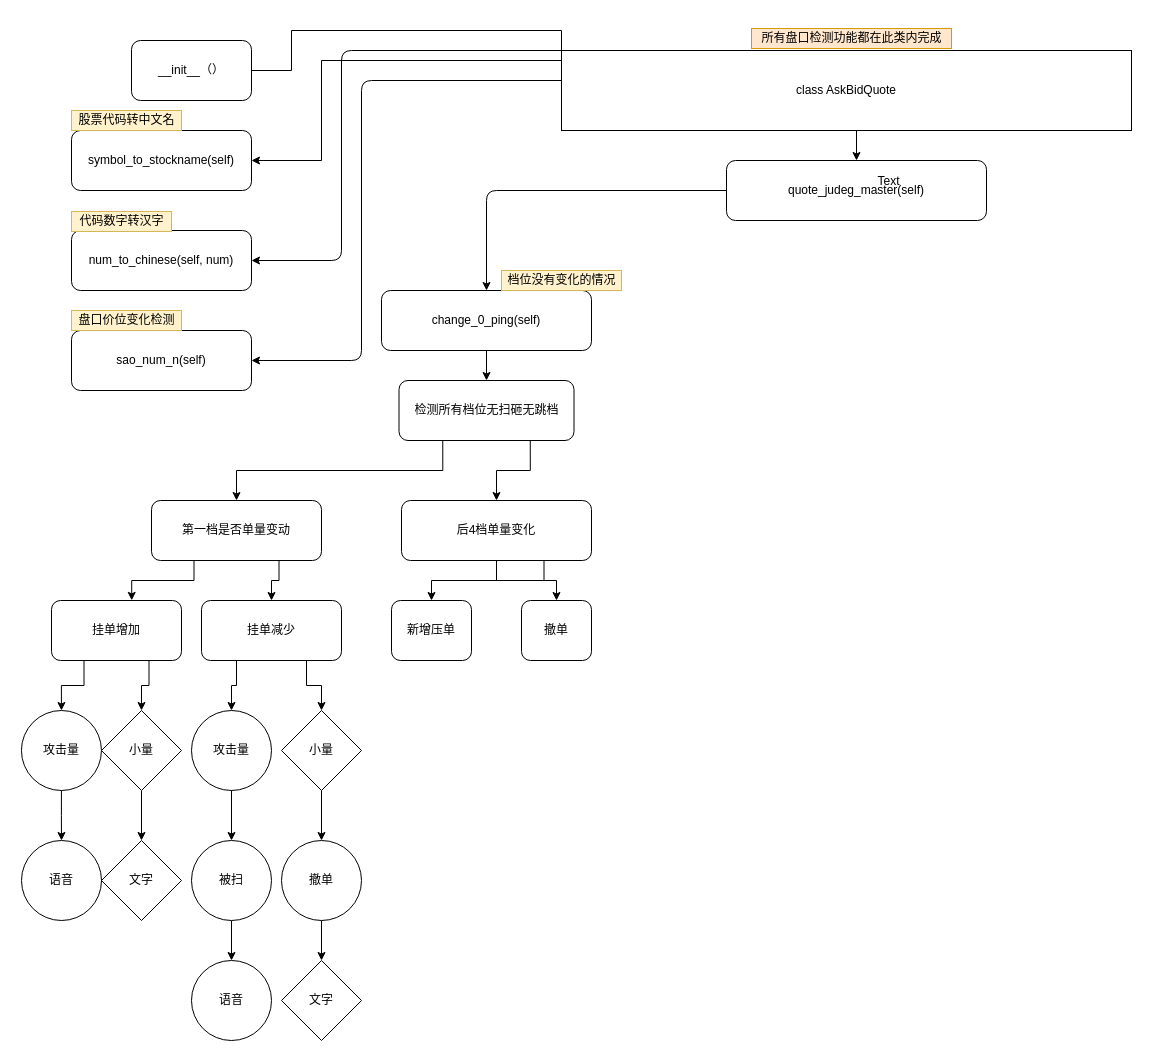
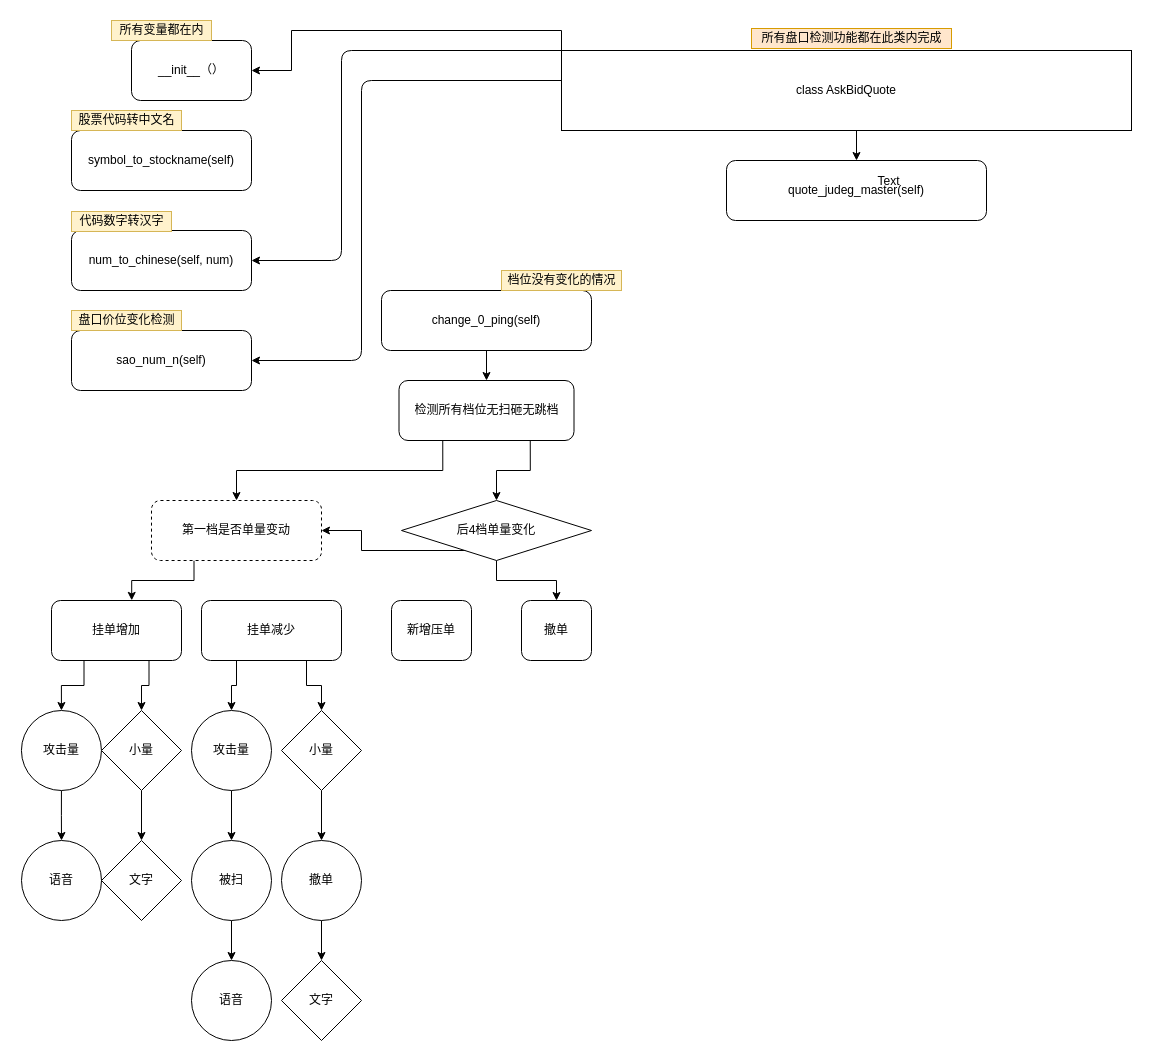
  <mxCell id="0" />
  <mxCell id="1" parent="0" />
  <mxCell id="2" style="edgeStyle=orthogonalEdgeStyle;rounded=0;orthogonalLoop=1;jettySize=auto;html=1;exitX=0.5;exitY=0;exitDx=0;exitDy=0;entryX=0.5;entryY=0;entryDx=0;entryDy=0;" edge="1" parent="1" source="5" target="9"><mxGeometry relative="1" as="geometry" /></mxCell>
- <mxCell id="3" style="edgeStyle=orthogonalEdgeStyle;rounded=0;orthogonalLoop=1;jettySize=auto;html=1;exitX=1;exitY=1;exitDx=0;exitDy=0;entryX=1;entryY=0.5;entryDx=0;entryDy=0;endArrow=none;" edge="1" parent="1" source="5" target="6"><mxGeometry relative="1" as="geometry"><Array as="points"><mxPoint x="291" y="30" /><mxPoint x="291" y="70" /></Array></mxGeometry></mxCell>
- <mxCell id="4" style="edgeStyle=orthogonalEdgeStyle;rounded=0;orthogonalLoop=1;jettySize=auto;html=1;exitX=1;exitY=0.5;exitDx=0;exitDy=0;entryX=1;entryY=0.5;entryDx=0;entryDy=0;" edge="1" parent="1" source="5" target="7"><mxGeometry relative="1" as="geometry"><Array as="points"><mxPoint x="561" y="60" /><mxPoint x="321" y="60" /><mxPoint x="321" y="160" /></Array></mxGeometry></mxCell>
+ <mxCell id="3" style="edgeStyle=orthogonalEdgeStyle;rounded=0;orthogonalLoop=1;jettySize=auto;html=1;exitX=1;exitY=1;exitDx=0;exitDy=0;entryX=1;entryY=0.5;entryDx=0;entryDy=0;" edge="1" parent="1" source="5" target="6"><mxGeometry relative="1" as="geometry"><Array as="points"><mxPoint x="291" y="30" /><mxPoint x="291" y="70" /></Array></mxGeometry></mxCell>
  <mxCell id="5" value="class AskBidQuote" style="rounded=0;whiteSpace=wrap;html=1;flipH=0;flipV=1;direction=west;" vertex="1" parent="1"><mxGeometry x="561" y="50" width="570" height="80" as="geometry" /></mxCell>
  <mxCell id="6" value="__init__（）" style="rounded=1;whiteSpace=wrap;html=1;" vertex="1" parent="1"><mxGeometry x="131" y="40" width="120" height="60" as="geometry" /></mxCell>
  <mxCell id="7" value="symbol_to_stockname(self)" style="rounded=1;whiteSpace=wrap;html=1;" vertex="1" parent="1"><mxGeometry x="71" y="130" width="180" height="60" as="geometry" /></mxCell>
  <mxCell id="8" value="num_to_chinese(self, num)" style="rounded=1;whiteSpace=wrap;html=1;" vertex="1" parent="1"><mxGeometry x="71" y="230" width="180" height="60" as="geometry" /></mxCell>
  <mxCell id="9" value="quote_judeg_master(self)" style="rounded=1;whiteSpace=wrap;html=1;" vertex="1" parent="1"><mxGeometry x="726" y="160" width="260" height="60" as="geometry" /></mxCell>
  <mxCell id="10" value="sao_num_n(self)" style="rounded=1;whiteSpace=wrap;html=1;" vertex="1" parent="1"><mxGeometry x="71" y="330" width="180" height="60" as="geometry" /></mxCell>
  <mxCell id="11" value="" style="edgeStyle=elbowEdgeStyle;elbow=horizontal;endArrow=classic;html=1;entryX=1;entryY=0.5;entryDx=0;entryDy=0;" edge="1" parent="1" target="8"><mxGeometry width="50" height="50" relative="1" as="geometry"><mxPoint x="561" y="50" as="sourcePoint" /><mxPoint x="441" y="180" as="targetPoint" /><Array as="points"><mxPoint x="341" y="200" /><mxPoint x="341" y="209" /><mxPoint x="341" y="130" /></Array></mxGeometry></mxCell>
  <mxCell id="12" value="" style="edgeStyle=elbowEdgeStyle;elbow=horizontal;endArrow=classic;html=1;exitX=1;exitY=0.375;exitDx=0;exitDy=0;exitPerimeter=0;entryX=1;entryY=0.5;entryDx=0;entryDy=0;" edge="1" parent="1" source="5" target="10"><mxGeometry width="50" height="50" relative="1" as="geometry"><mxPoint x="351" y="340" as="sourcePoint" /><mxPoint x="401" y="290" as="targetPoint" /><Array as="points"><mxPoint x="361" y="190" /></Array></mxGeometry></mxCell>
  <mxCell id="13" value="Text" style="text;html=1;align=center;verticalAlign=middle;resizable=0;points=[];autosize=1;" vertex="1" parent="1"><mxGeometry x="868" y="171" width="40" height="20" as="geometry" /></mxCell>
  <mxCell id="14" value="&lt;div&gt;所有盘口检测功能都在此类内完成&lt;/div&gt;" style="text;html=1;align=center;verticalAlign=middle;resizable=0;points=[];autosize=1;fillColor=#ffe6cc;strokeColor=#d79b00;" vertex="1" parent="1"><mxGeometry x="751" y="28" width="200" height="20" as="geometry" /></mxCell>
+ <mxCell id="15" value="&lt;div&gt;所有变量都在内&lt;/div&gt;" style="text;html=1;align=center;verticalAlign=middle;resizable=0;points=[];autosize=1;fillColor=#fff2cc;strokeColor=#d6b656;" vertex="1" parent="1"><mxGeometry x="111" y="20" width="100" height="20" as="geometry" /></mxCell>
  <mxCell id="16" value="股票代码转中文名" style="text;html=1;align=center;verticalAlign=middle;resizable=0;points=[];autosize=1;fillColor=#fff2cc;strokeColor=#d6b656;" vertex="1" parent="1"><mxGeometry x="71" y="110" width="110" height="20" as="geometry" /></mxCell>
  <mxCell id="17" value="&lt;div&gt;代码数字转汉字&lt;/div&gt;" style="text;html=1;align=center;verticalAlign=middle;resizable=0;points=[];autosize=1;fillColor=#fff2cc;strokeColor=#d6b656;" vertex="1" parent="1"><mxGeometry x="71" y="211" width="100" height="20" as="geometry" /></mxCell>
  <mxCell id="18" value="盘口价位变化检测" style="text;html=1;align=center;verticalAlign=middle;resizable=0;points=[];autosize=1;fillColor=#fff2cc;strokeColor=#d6b656;" vertex="1" parent="1"><mxGeometry x="71" y="310" width="110" height="20" as="geometry" /></mxCell>
  <mxCell id="19" style="edgeStyle=orthogonalEdgeStyle;rounded=0;orthogonalLoop=1;jettySize=auto;html=1;exitX=0.5;exitY=1;exitDx=0;exitDy=0;entryX=0.5;entryY=0;entryDx=0;entryDy=0;" edge="1" parent="1" source="20" target="25"><mxGeometry relative="1" as="geometry" /></mxCell>
  <mxCell id="20" value="change_0_ping(self)" style="rounded=1;whiteSpace=wrap;html=1;" vertex="1" parent="1"><mxGeometry x="381" y="290" width="210" height="60" as="geometry" /></mxCell>
- <mxCell id="21" value="" style="edgeStyle=elbowEdgeStyle;elbow=vertical;endArrow=classic;html=1;exitX=0;exitY=0.5;exitDx=0;exitDy=0;entryX=0.5;entryY=0;entryDx=0;entryDy=0;" edge="1" parent="1" source="9" target="20"><mxGeometry width="50" height="50" relative="1" as="geometry"><mxPoint x="71" y="460" as="sourcePoint" /><mxPoint x="531" y="250" as="targetPoint" /><Array as="points"><mxPoint x="631" y="190" /></Array></mxGeometry></mxCell>
  <mxCell id="22" value="&lt;div&gt;档位没有变化的情况&lt;/div&gt;" style="text;html=1;align=center;verticalAlign=middle;resizable=0;points=[];autosize=1;fillColor=#fff2cc;strokeColor=#d6b656;" vertex="1" parent="1"><mxGeometry x="501" y="270" width="120" height="20" as="geometry" /></mxCell>
  <mxCell id="23" style="edgeStyle=orthogonalEdgeStyle;rounded=0;orthogonalLoop=1;jettySize=auto;html=1;exitX=0.25;exitY=1;exitDx=0;exitDy=0;entryX=0.5;entryY=0;entryDx=0;entryDy=0;" edge="1" parent="1" source="25" target="28"><mxGeometry relative="1" as="geometry" /></mxCell>
  <mxCell id="24" style="edgeStyle=orthogonalEdgeStyle;rounded=0;orthogonalLoop=1;jettySize=auto;html=1;exitX=0.75;exitY=1;exitDx=0;exitDy=0;" edge="1" parent="1" source="25" target="31"><mxGeometry relative="1" as="geometry" /></mxCell>
  <mxCell id="25" value="&lt;div&gt;检测所有档位无扫砸无跳档&lt;/div&gt;" style="rounded=1;whiteSpace=wrap;html=1;" vertex="1" parent="1"><mxGeometry x="398.5" y="380" width="175" height="60" as="geometry" /></mxCell>
  <mxCell id="26" style="edgeStyle=orthogonalEdgeStyle;rounded=0;orthogonalLoop=1;jettySize=auto;html=1;exitX=0.25;exitY=1;exitDx=0;exitDy=0;entryX=0.617;entryY=-0.002;entryDx=0;entryDy=0;entryPerimeter=0;" edge="1" parent="1" source="28" target="40"><mxGeometry relative="1" as="geometry" /></mxCell>
- <mxCell id="27" style="edgeStyle=orthogonalEdgeStyle;rounded=0;orthogonalLoop=1;jettySize=auto;html=1;exitX=0.75;exitY=1;exitDx=0;exitDy=0;entryX=0.5;entryY=0;entryDx=0;entryDy=0;" edge="1" parent="1" source="28" target="43"><mxGeometry relative="1" as="geometry" /></mxCell>
- <mxCell id="28" value="&lt;div&gt;第一档是否单量变动&lt;/div&gt;" style="rounded=1;whiteSpace=wrap;html=1;" vertex="1" parent="1"><mxGeometry x="151" y="500" width="170" height="60" as="geometry" /></mxCell>
+ <mxCell id="28" value="&lt;div&gt;第一档是否单量变动&lt;/div&gt;" style="rounded=1;whiteSpace=wrap;html=1;dashed=1;" vertex="1" parent="1"><mxGeometry x="151" y="500" width="170" height="60" as="geometry" /></mxCell>
  <mxCell id="29" style="edgeStyle=orthogonalEdgeStyle;rounded=0;orthogonalLoop=1;jettySize=auto;html=1;exitX=0.5;exitY=1;exitDx=0;exitDy=0;" edge="1" parent="1" source="31" target="34"><mxGeometry relative="1" as="geometry" /></mxCell>
- <mxCell id="30" style="edgeStyle=orthogonalEdgeStyle;rounded=0;orthogonalLoop=1;jettySize=auto;html=1;exitX=0.75;exitY=1;exitDx=0;exitDy=0;entryX=0.5;entryY=0;entryDx=0;entryDy=0;" edge="1" parent="1" source="31" target="35"><mxGeometry relative="1" as="geometry" /></mxCell>
- <mxCell id="31" value="后4档单量变化" style="rounded=1;whiteSpace=wrap;html=1;" vertex="1" parent="1"><mxGeometry x="401" y="500" width="190" height="60" as="geometry" /></mxCell>
+ <mxCell id="30" style="edgeStyle=orthogonalEdgeStyle;rounded=0;orthogonalLoop=1;jettySize=auto;html=1;exitX=0.75;exitY=1;exitDx=0;exitDy=0;" edge="1" parent="1" source="31" target="28"><mxGeometry relative="1" as="geometry" /></mxCell>
+ <mxCell id="31" value="后4档单量变化" style="rhombus;whiteSpace=wrap;html=1;" vertex="1" parent="1"><mxGeometry x="401" y="500" width="190" height="60" as="geometry" /></mxCell>
  <mxCell id="32" style="edgeStyle=orthogonalEdgeStyle;rounded=0;orthogonalLoop=1;jettySize=auto;html=1;exitX=0.5;exitY=1;exitDx=0;exitDy=0;entryX=0.5;entryY=0;entryDx=0;entryDy=0;" edge="1" parent="1" source="33" target="53"><mxGeometry relative="1" as="geometry" /></mxCell>
  <mxCell id="33" value="小量" style="rhombus;whiteSpace=wrap;html=1;" vertex="1" parent="1"><mxGeometry x="101" y="710" width="80" height="80" as="geometry" /></mxCell>
  <mxCell id="34" value="撤单" style="rounded=1;whiteSpace=wrap;html=1;" vertex="1" parent="1"><mxGeometry x="521" y="600" width="70" height="60" as="geometry" /></mxCell>
  <mxCell id="35" value="新增压单" style="rounded=1;whiteSpace=wrap;html=1;" vertex="1" parent="1"><mxGeometry x="391" y="600" width="80" height="60" as="geometry" /></mxCell>
  <mxCell id="36" style="edgeStyle=orthogonalEdgeStyle;rounded=0;orthogonalLoop=1;jettySize=auto;html=1;exitX=0.5;exitY=1;exitDx=0;exitDy=0;entryX=0.5;entryY=0;entryDx=0;entryDy=0;" edge="1" parent="1" source="37" target="49"><mxGeometry relative="1" as="geometry" /></mxCell>
  <mxCell id="37" value="攻击量" style="ellipse;whiteSpace=wrap;html=1;aspect=fixed;" vertex="1" parent="1"><mxGeometry x="191" y="710" width="80" height="80" as="geometry" /></mxCell>
  <mxCell id="38" style="edgeStyle=orthogonalEdgeStyle;rounded=0;orthogonalLoop=1;jettySize=auto;html=1;exitX=0.25;exitY=1;exitDx=0;exitDy=0;entryX=0.5;entryY=0;entryDx=0;entryDy=0;" edge="1" parent="1" source="40" target="47"><mxGeometry relative="1" as="geometry" /></mxCell>
  <mxCell id="39" style="edgeStyle=orthogonalEdgeStyle;rounded=0;orthogonalLoop=1;jettySize=auto;html=1;exitX=0.75;exitY=1;exitDx=0;exitDy=0;entryX=0.5;entryY=0;entryDx=0;entryDy=0;" edge="1" parent="1" source="40" target="33"><mxGeometry relative="1" as="geometry" /></mxCell>
  <mxCell id="40" value="挂单增加" style="rounded=1;whiteSpace=wrap;html=1;" vertex="1" parent="1"><mxGeometry x="51" y="600" width="130" height="60" as="geometry" /></mxCell>
  <mxCell id="41" style="edgeStyle=orthogonalEdgeStyle;rounded=0;orthogonalLoop=1;jettySize=auto;html=1;exitX=0.25;exitY=1;exitDx=0;exitDy=0;entryX=0.5;entryY=0;entryDx=0;entryDy=0;" edge="1" parent="1" source="43" target="37"><mxGeometry relative="1" as="geometry" /></mxCell>
  <mxCell id="42" style="edgeStyle=orthogonalEdgeStyle;rounded=0;orthogonalLoop=1;jettySize=auto;html=1;exitX=0.75;exitY=1;exitDx=0;exitDy=0;entryX=0.5;entryY=0;entryDx=0;entryDy=0;" edge="1" parent="1" source="43" target="45"><mxGeometry relative="1" as="geometry" /></mxCell>
  <mxCell id="43" value="挂单减少" style="rounded=1;whiteSpace=wrap;html=1;" vertex="1" parent="1"><mxGeometry x="201" y="600" width="140" height="60" as="geometry" /></mxCell>
  <mxCell id="44" style="edgeStyle=orthogonalEdgeStyle;rounded=0;orthogonalLoop=1;jettySize=auto;html=1;exitX=0.5;exitY=1;exitDx=0;exitDy=0;entryX=0.5;entryY=0;entryDx=0;entryDy=0;" edge="1" parent="1" source="45" target="51"><mxGeometry relative="1" as="geometry" /></mxCell>
  <mxCell id="45" value="小量" style="rhombus;whiteSpace=wrap;html=1;" vertex="1" parent="1"><mxGeometry x="281" y="710" width="80" height="80" as="geometry" /></mxCell>
  <mxCell id="46" style="edgeStyle=orthogonalEdgeStyle;rounded=0;orthogonalLoop=1;jettySize=auto;html=1;exitX=0.5;exitY=1;exitDx=0;exitDy=0;entryX=0.5;entryY=0;entryDx=0;entryDy=0;" edge="1" parent="1" source="47" target="52"><mxGeometry relative="1" as="geometry" /></mxCell>
  <mxCell id="47" value="攻击量" style="ellipse;whiteSpace=wrap;html=1;aspect=fixed;" vertex="1" parent="1"><mxGeometry x="20.94" y="710" width="80" height="80" as="geometry" /></mxCell>
  <mxCell id="48" style="edgeStyle=orthogonalEdgeStyle;rounded=0;orthogonalLoop=1;jettySize=auto;html=1;exitX=0.5;exitY=1;exitDx=0;exitDy=0;entryX=0.5;entryY=0;entryDx=0;entryDy=0;" edge="1" parent="1" source="49" target="54"><mxGeometry relative="1" as="geometry" /></mxCell>
  <mxCell id="49" value="&lt;div&gt;被扫&lt;/div&gt;" style="ellipse;whiteSpace=wrap;html=1;aspect=fixed;" vertex="1" parent="1"><mxGeometry x="191" y="840" width="80" height="80" as="geometry" /></mxCell>
  <mxCell id="50" style="edgeStyle=orthogonalEdgeStyle;rounded=0;orthogonalLoop=1;jettySize=auto;html=1;exitX=0.5;exitY=1;exitDx=0;exitDy=0;entryX=0.5;entryY=0;entryDx=0;entryDy=0;" edge="1" parent="1" source="51" target="55"><mxGeometry relative="1" as="geometry" /></mxCell>
  <mxCell id="51" value="撤单" style="ellipse;whiteSpace=wrap;html=1;aspect=fixed;" vertex="1" parent="1"><mxGeometry x="281" y="840" width="80" height="80" as="geometry" /></mxCell>
  <mxCell id="52" value="语音" style="ellipse;whiteSpace=wrap;html=1;aspect=fixed;" vertex="1" parent="1"><mxGeometry y="840" width="80" height="80" as="geometry" x="21" /></mxCell>
  <mxCell id="53" value="文字" style="rhombus;whiteSpace=wrap;html=1;" vertex="1" parent="1"><mxGeometry x="101" y="840" width="80" height="80" as="geometry" /></mxCell>
  <mxCell id="54" value="语音" style="ellipse;whiteSpace=wrap;html=1;aspect=fixed;" vertex="1" parent="1"><mxGeometry x="191" y="960" width="80" height="80" as="geometry" /></mxCell>
  <mxCell id="55" value="文字" style="rhombus;whiteSpace=wrap;html=1;" vertex="1" parent="1"><mxGeometry x="281" y="960" width="80" height="80" as="geometry" /></mxCell>
